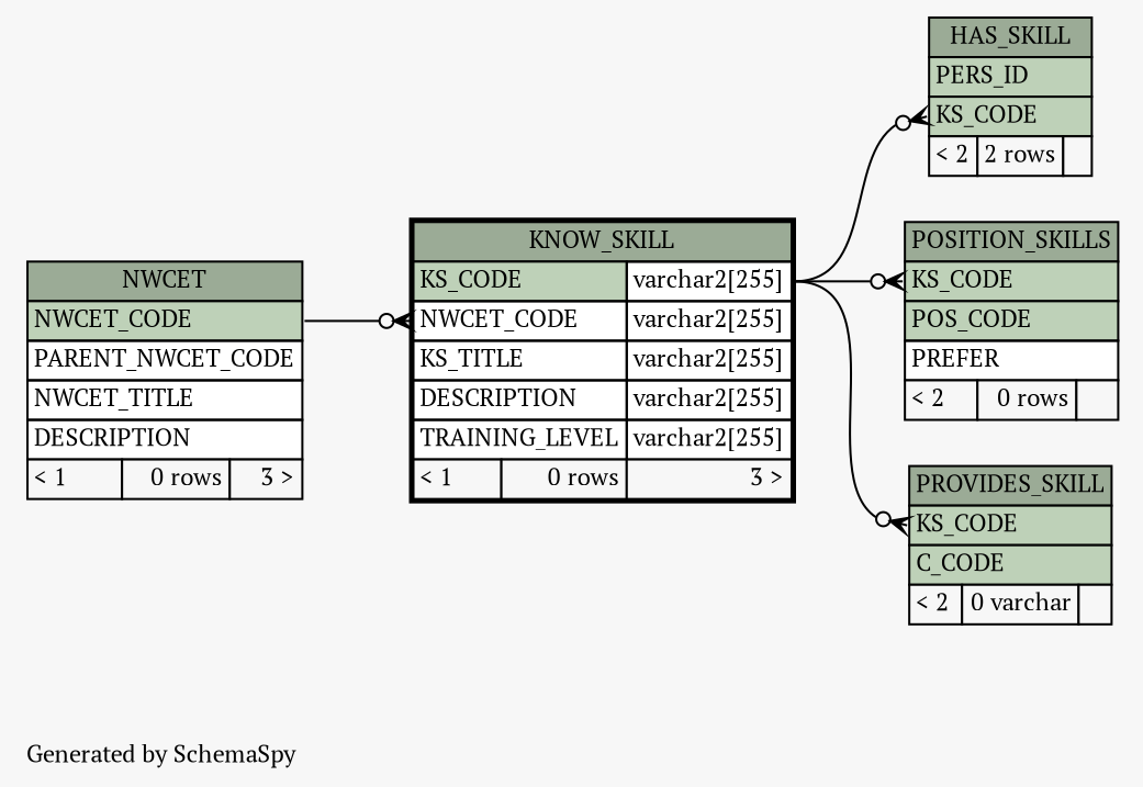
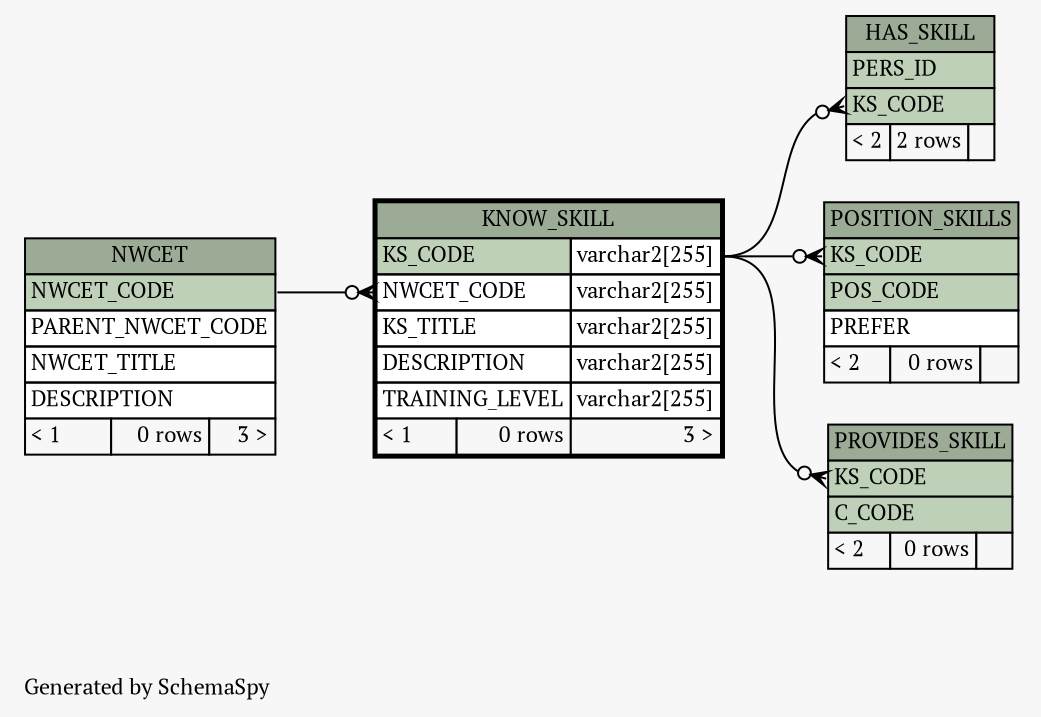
  digraph {
    bgcolor="#f7f7f7"
    fontname="PT Serif"
    fontsize=11
    label="\nGenerated by SchemaSpy"
    labeljust=l
    nodesep=0.18
    rankdir=RL
    ranksep=0.46
    node [fontname="PT Serif" fontsize=11 shape=plaintext]
    edge [arrowhead=none arrowsize=0.8 arrowtail=crowodot dir=back fontname="PT Serif" headport="KS_CODE.type:e" tailport="KS_CODE:w"]
    n1 [label=<     <TABLE BORDER="0" CELLBORDER="1" CELLSPACING="0" BGCOLOR="#ffffff">       <TR><TD COLSPAN="3" BGCOLOR="#9bab96" ALIGN="CENTER">HAS_SKILL</TD></TR>       <TR><TD PORT="PERS_ID" COLSPAN="3" BGCOLOR="#bed1b8" ALIGN="LEFT">PERS_ID</TD></TR>       <TR><TD PORT="KS_CODE" COLSPAN="3" BGCOLOR="#bed1b8" ALIGN="LEFT">KS_CODE</TD></TR>       <TR><TD ALIGN="LEFT" BGCOLOR="#f7f7f7">&lt; 2</TD><TD ALIGN="RIGHT" BGCOLOR="#f7f7f7">2 rows</TD><TD ALIGN="RIGHT" BGCOLOR="#f7f7f7">  </TD></TR>     </TABLE>>]
    n2 [label=<     <TABLE BORDER="2" CELLBORDER="1" CELLSPACING="0" BGCOLOR="#ffffff">       <TR><TD COLSPAN="3" BGCOLOR="#9bab96" ALIGN="CENTER">KNOW_SKILL</TD></TR>       <TR><TD PORT="KS_CODE" COLSPAN="2" BGCOLOR="#bed1b8" ALIGN="LEFT">KS_CODE</TD><TD PORT="KS_CODE.type" ALIGN="LEFT">varchar2[255]</TD></TR>       <TR><TD PORT="NWCET_CODE" COLSPAN="2" ALIGN="LEFT">NWCET_CODE</TD><TD PORT="NWCET_CODE.type" ALIGN="LEFT">varchar2[255]</TD></TR>       <TR><TD PORT="KS_TITLE" COLSPAN="2" ALIGN="LEFT">KS_TITLE</TD><TD PORT="KS_TITLE.type" ALIGN="LEFT">varchar2[255]</TD></TR>       <TR><TD PORT="DESCRIPTION" COLSPAN="2" ALIGN="LEFT">DESCRIPTION</TD><TD PORT="DESCRIPTION.type" ALIGN="LEFT">varchar2[255]</TD></TR>       <TR><TD PORT="TRAINING_LEVEL" COLSPAN="2" ALIGN="LEFT">TRAINING_LEVEL</TD><TD PORT="TRAINING_LEVEL.type" ALIGN="LEFT">varchar2[255]</TD></TR>       <TR><TD ALIGN="LEFT" BGCOLOR="#f7f7f7">&lt; 1</TD><TD ALIGN="RIGHT" BGCOLOR="#f7f7f7">0 rows</TD><TD ALIGN="RIGHT" BGCOLOR="#f7f7f7">3 &gt;</TD></TR>     </TABLE>>]
    n3 [label=<     <TABLE BORDER="0" CELLBORDER="1" CELLSPACING="0" BGCOLOR="#ffffff">       <TR><TD COLSPAN="3" BGCOLOR="#9bab96" ALIGN="CENTER">NWCET</TD></TR>       <TR><TD PORT="NWCET_CODE" COLSPAN="3" BGCOLOR="#bed1b8" ALIGN="LEFT">NWCET_CODE</TD></TR>       <TR><TD PORT="PARENT_NWCET_CODE" COLSPAN="3" ALIGN="LEFT">PARENT_NWCET_CODE</TD></TR>       <TR><TD PORT="NWCET_TITLE" COLSPAN="3" ALIGN="LEFT">NWCET_TITLE</TD></TR>       <TR><TD PORT="DESCRIPTION" COLSPAN="3" ALIGN="LEFT">DESCRIPTION</TD></TR>       <TR><TD ALIGN="LEFT" BGCOLOR="#f7f7f7">&lt; 1</TD><TD ALIGN="RIGHT" BGCOLOR="#f7f7f7">0 rows</TD><TD ALIGN="RIGHT" BGCOLOR="#f7f7f7">3 &gt;</TD></TR>     </TABLE>>]
    n4 [label=<     <TABLE BORDER="0" CELLBORDER="1" CELLSPACING="0" BGCOLOR="#ffffff">       <TR><TD COLSPAN="3" BGCOLOR="#9bab96" ALIGN="CENTER">POSITION_SKILLS</TD></TR>       <TR><TD PORT="KS_CODE" COLSPAN="3" BGCOLOR="#bed1b8" ALIGN="LEFT">KS_CODE</TD></TR>       <TR><TD PORT="POS_CODE" COLSPAN="3" BGCOLOR="#bed1b8" ALIGN="LEFT">POS_CODE</TD></TR>       <TR><TD PORT="PREFER" COLSPAN="3" ALIGN="LEFT">PREFER</TD></TR>       <TR><TD ALIGN="LEFT" BGCOLOR="#f7f7f7">&lt; 2</TD><TD ALIGN="RIGHT" BGCOLOR="#f7f7f7">0 rows</TD><TD ALIGN="RIGHT" BGCOLOR="#f7f7f7">  </TD></TR>     </TABLE>>]
-   n5 [label=<     <TABLE BORDER="0" CELLBORDER="1" CELLSPACING="0" BGCOLOR="#ffffff">       <TR><TD COLSPAN="3" BGCOLOR="#9bab96" ALIGN="CENTER">PROVIDES_SKILL</TD></TR>       <TR><TD PORT="KS_CODE" COLSPAN="3" BGCOLOR="#bed1b8" ALIGN="LEFT">KS_CODE</TD></TR>       <TR><TD PORT="C_CODE" COLSPAN="3" BGCOLOR="#bed1b8" ALIGN="LEFT">C_CODE</TD></TR>       <TR><TD ALIGN="LEFT" BGCOLOR="#f7f7f7">&lt; 2</TD><TD ALIGN="RIGHT" BGCOLOR="#f7f7f7">0 varchar</TD><TD ALIGN="RIGHT" BGCOLOR="#f7f7f7">  </TD></TR>     </TABLE>>]
+   n5 [label=<     <TABLE BORDER="0" CELLBORDER="1" CELLSPACING="0" BGCOLOR="#ffffff">       <TR><TD COLSPAN="3" BGCOLOR="#9bab96" ALIGN="CENTER">PROVIDES_SKILL</TD></TR>       <TR><TD PORT="KS_CODE" COLSPAN="3" BGCOLOR="#bed1b8" ALIGN="LEFT">KS_CODE</TD></TR>       <TR><TD PORT="C_CODE" COLSPAN="3" BGCOLOR="#bed1b8" ALIGN="LEFT">C_CODE</TD></TR>       <TR><TD ALIGN="LEFT" BGCOLOR="#f7f7f7">&lt; 2</TD><TD ALIGN="RIGHT" BGCOLOR="#f7f7f7">0 rows</TD><TD ALIGN="RIGHT" BGCOLOR="#f7f7f7">  </TD></TR>     </TABLE>>]
    n1 -> n2
    n2 -> n3 [headport="NWCET_CODE:e" tailport="NWCET_CODE:w"]
    n4 -> n2
    n5 -> n2
  }
